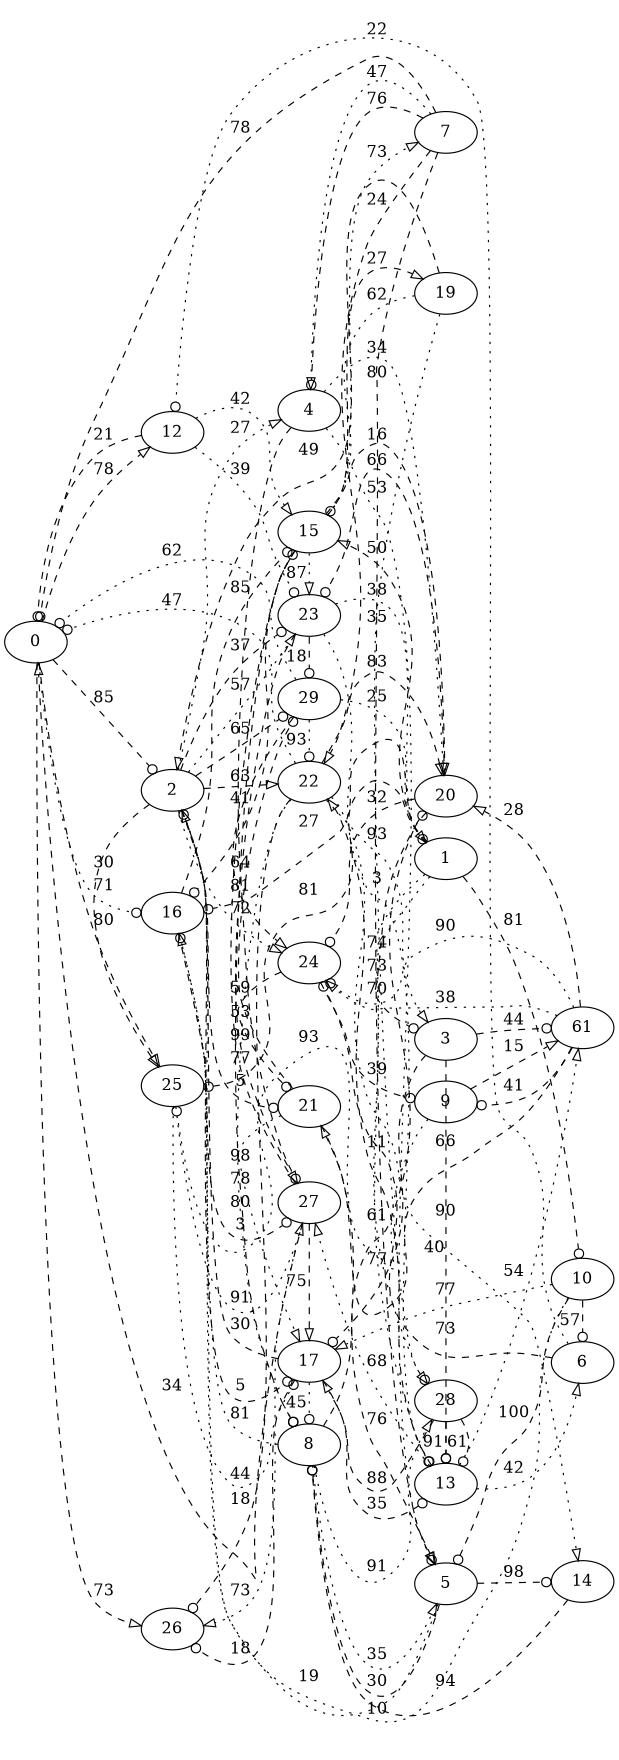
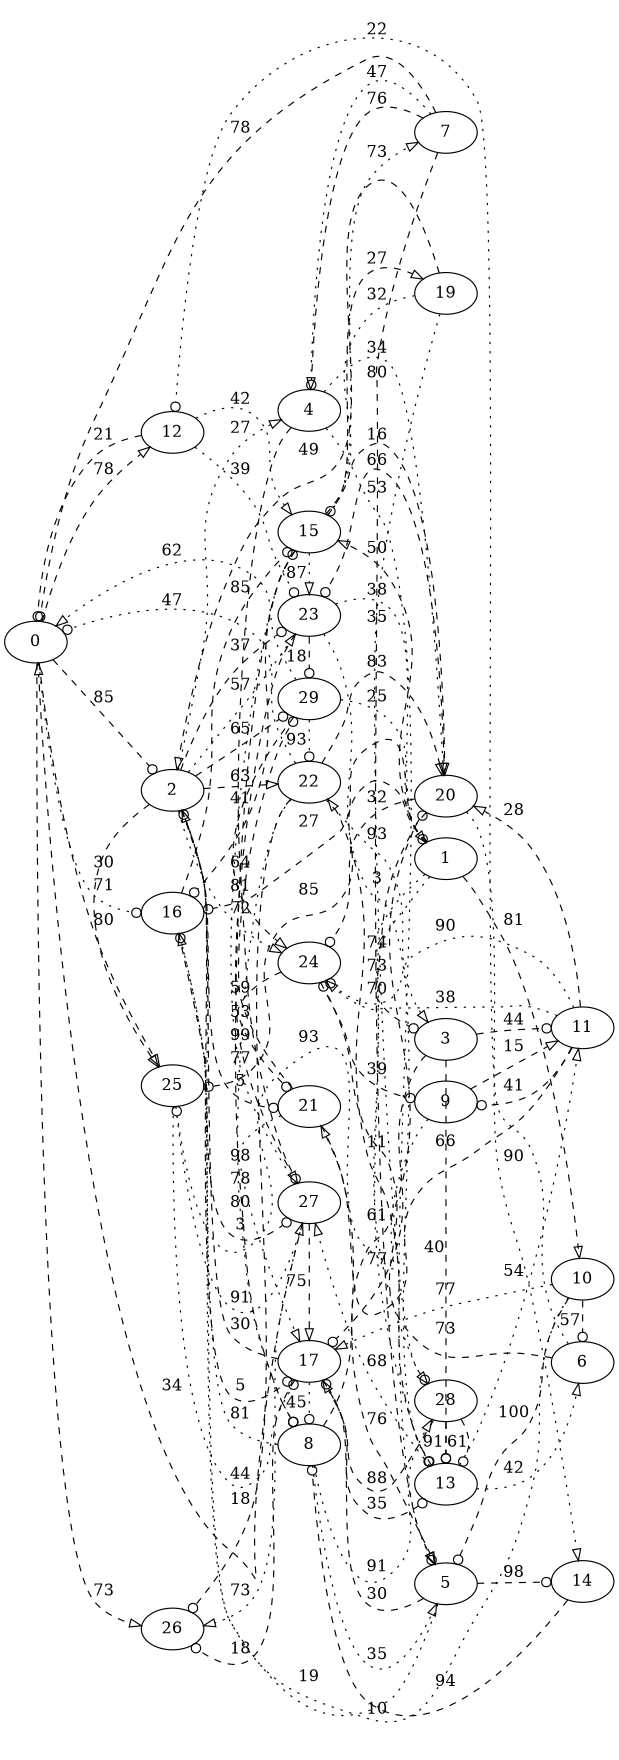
  digraph {
    rankdir=LR
    ranksep=equally
    edge [arrowhead=odot style=dashed]
    0
    2
    26
    16
    12
    25
    24
    22
    17
    4
    23
    21
    29
    8
    27
    15
    9
    20
    3
    13
    5
    1
    28
    19
    7
-   11 [label=61]
+   11
    14
    6
    10
    subgraph sub_1 {
      rank=same
      0
    }
    subgraph sub_2 {
      rank=same
      2
      26
      16
      12
      25
    }
    subgraph sub_3 {
      rank=same
      24
      22
      17
      4
      23
      21
      29
      8
      27
      15
    }
    subgraph sub_4 {
      rank=same
      9
      20
      3
      13
      5
      1
      28
      19
      7
    }
    subgraph sub_5 {
      rank=same
      11
      14
      6
      10
    }
    subgraph sub_6 {
      rank=same
    }
    0 -> 2 [label=85]
    0 -> 26 [arrowhead=onormal label=73]
    0 -> 16 [label=71 style=dotted]
    0 -> 12 [arrowhead=onormal label=78]
    0 -> 25 [arrowhead=onormal label=80]
    2 -> 25 [arrowhead=onormal label=30]
    2 -> 24 [arrowhead=onormal label=72 style=dotted]
    2 -> 22 [arrowhead=onormal label=63]
    2 -> 17 [label=5]
    2 -> 4 [arrowhead=onormal label=27 style=dotted]
    2 -> 23 [arrowhead=onormal label=57 style=dotted]
    2 -> 23 [label=37]
    2 -> 21 [label=5]
    2 -> 29 [label=65]
    16 -> 27 [label=3]
    16 -> 15 [label=85]
    12 -> 0 [label=21]
    12 -> 23 [label=39 style=dotted]
    12 -> 15 [arrowhead=onormal label=42 style=dotted]
    25 -> 17 [label=44 style=dotted]
    25 -> 27 [arrowhead=onormal label=91 style=dotted]
    24 -> 21 [label=53]
    24 -> 9 [label=39]
    22 -> 0 [label=47 style=dotted]
    22 -> 26 [label=18]
    22 -> 8 [label=80 style=dotted]
    22 -> 20 [arrowhead=onormal label=83]
    22 -> 3 [arrowhead=onormal label=93 style=dotted]
    17 -> 2 [label=30]
    17 -> 26 [label=18]
    17 -> 8 [label=45 style=dotted]
    17 -> 13 [label=35]
    4 -> 27 [label=64]
    4 -> 20 [arrowhead=onormal label=34 style=dotted]
    4 -> 5 [label=53 style=dotted]
    23 -> 29 [label=18]
    23 -> 27 [arrowhead=onormal label=99]
    23 -> 13 [label=3 style=dotted]
    23 -> 1 [label=38 style=dotted]
    21 -> 17 [arrowhead=onormal label=98 style=dotted]
    21 -> 29 [label=59]
    21 -> 5 [arrowhead=onormal label=76]
-   29 -> 0 [label=62 style=dotted]
+   29 -> 0 [arrowhead=onormal label=62 style=dotted]
    29 -> 24 [arrowhead=onormal label=81]
    29 -> 22 [label=93 style=dotted]
    29 -> 1 [arrowhead=onormal label=25 style=dotted]
    8 -> 2 [arrowhead=onormal label=81 style=dotted]
    8 -> 20 [label=61]
    8 -> 5 [arrowhead=onormal label=35 style=dotted]
    8 -> 28 [arrowhead=onormal label=91 style=dotted]
    27 -> 0 [arrowhead=onormal label=34]
    27 -> 26 [arrowhead=onormal label=73 style=dotted]
    27 -> 17 [arrowhead=onormal label=75]
-   27 -> 15 [label=77]
+   27 -> 15 [label=77 style=dotted]
    15 -> 16 [label=41]
    15 -> 23 [arrowhead=onormal label=87 style=dotted]
    15 -> 8 [label=78]
    15 -> 20 [arrowhead=onormal label=16]
    15 -> 19 [arrowhead=onormal label=27]
    15 -> 7 [arrowhead=onormal label=73 style=dotted]
    9 -> 25 [label=93 style=dotted]
    9 -> 11 [arrowhead=onormal label=15]
    20 -> 24 [label=32]
    20 -> 23 [label=66]
    20 -> 3 [label=70]
-   22 -> 14 [arrowhead=onormal label=90 style=dotted]
+   20 -> 14 [arrowhead=onormal label=90 style=dotted]
    3 -> 17 [label=77]
    3 -> 13 [label=40]
    3 -> 11 [label=44]
    13 -> 22 [arrowhead=onormal label=11]
    13 -> 27 [arrowhead=onormal label=68 style=dotted]
    13 -> 11 [arrowhead=onormal label=54 style=dotted]
    13 -> 6 [arrowhead=onormal label=42 style=dotted]
    5 -> 16 [label=19 style=dotted]
-   5 -> 8 [label=30]
+   5 -> 17 [label=30]
    5 -> 14 [label=98]
    1 -> 16 [label=27]
-   1 -> 25 [label=81]
+   1 -> 25 [label=85]
    1 -> 15 [arrowhead=onormal label=50]
    1 -> 13 [label=74 style=dotted]
    1 -> 28 [label=73 style=dotted]
-   1 -> 10 [label=81]
+   1 -> 10 [arrowhead=onormal label=81]
    28 -> 17 [arrowhead=onormal label=88]
    28 -> 13 [label=91]
    28 -> 13 [label=61]
    19 -> 2 [arrowhead=onormal label=49]
-   19 -> 15 [label=62 style=dotted]
+   19 -> 15 [label=32 style=dotted]
    19 -> 28 [arrowhead=onormal label=35 style=dotted]
    7 -> 0 [label=78]
-   7 -> 22 [arrowhead=onormal label=24]
    7 -> 4 [label=76]
    7 -> 4 [arrowhead=onormal label=47 style=dotted]
    7 -> 5 [arrowhead=onormal label=80]
    11 -> 24 [label=90 style=dotted]
    11 -> 24 [arrowhead=onormal label=38 style=dotted]
    11 -> 21 [arrowhead=onormal label=66]
    11 -> 9 [label=41]
    11 -> 20 [arrowhead=onormal label=28]
    14 -> 8 [label=94]
    6 -> 12 [label=22 style=dotted]
    6 -> 24 [label=73]
    10 -> 16 [arrowhead=onormal label=10 style=dotted]
    10 -> 17 [arrowhead=onormal label=77 style=dotted]
    10 -> 5 [label=100]
    10 -> 6 [label=57]
  }
